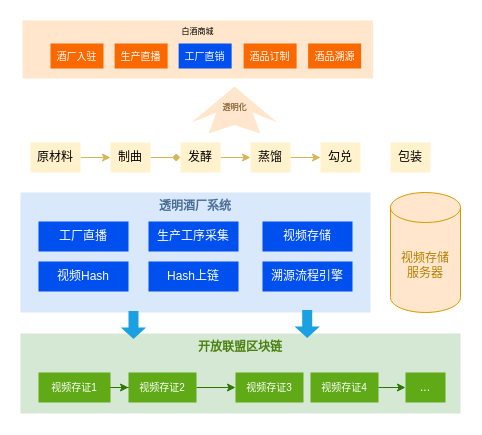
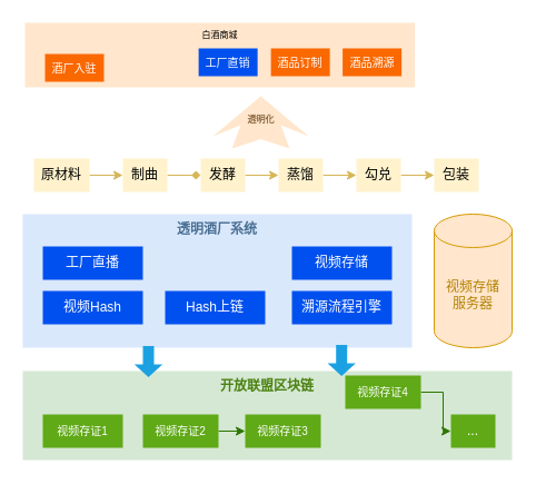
  <mxCell id="0" />
  <mxCell id="1" parent="0" />
  <mxCell id="2" value="开放联盟区块链" style="rounded=0;whiteSpace=wrap;html=1;verticalAlign=top;fillColor=#d5e8d4;strokeColor=none;fontColor=#4B8211;fontStyle=1" vertex="1" parent="1"><mxGeometry x="20" y="333" width="440" height="80" as="geometry" /></mxCell>
  <mxCell id="3" value="透明酒厂系统" style="rounded=0;whiteSpace=wrap;html=1;verticalAlign=top;fillColor=#dae8fc;strokeColor=none;fontColor=#4A6F94;fontStyle=1" vertex="1" parent="1"><mxGeometry x="20" y="192" width="350" height="120" as="geometry" /></mxCell>
  <mxCell id="4" value="视频存储&lt;div&gt;服务器&lt;/div&gt;" style="shape=cylinder3;whiteSpace=wrap;html=1;boundedLbl=1;backgroundOutline=1;size=15;fillColor=#ffe6cc;strokeColor=#d79b00;fontColor=#B38002;" vertex="1" parent="1"><mxGeometry x="390" y="192" width="70" height="120" as="geometry" /></mxCell>
  <mxCell id="5" value="工厂直播" style="rounded=0;whiteSpace=wrap;html=1;fillColor=#0050ef;strokeColor=none;fontColor=#ffffff;" vertex="1" parent="1"><mxGeometry x="38" y="221" width="90" height="30" as="geometry" /></mxCell>
- <mxCell id="6" value="生产工序采集" style="rounded=0;whiteSpace=wrap;html=1;fillColor=#0050ef;strokeColor=none;fontColor=#ffffff;" vertex="1" parent="1"><mxGeometry x="148" y="221" width="90" height="30" as="geometry" /></mxCell>
  <mxCell id="7" value="视频存储" style="rounded=0;whiteSpace=wrap;html=1;fillColor=#0050ef;strokeColor=none;fontColor=#ffffff;" vertex="1" parent="1"><mxGeometry x="262" y="221" width="90" height="30" as="geometry" /></mxCell>
  <mxCell id="8" value="Hash上链" style="rounded=0;whiteSpace=wrap;html=1;fillColor=#0050ef;strokeColor=none;fontColor=#ffffff;" vertex="1" parent="1"><mxGeometry x="148" y="261" width="90" height="30" as="geometry" /></mxCell>
  <mxCell id="9" value="溯源流程引擎" style="rounded=0;whiteSpace=wrap;html=1;fillColor=#0050ef;strokeColor=none;fontColor=#ffffff;" vertex="1" parent="1"><mxGeometry x="262" y="261" width="90" height="30" as="geometry" /></mxCell>
  <mxCell id="10" value="视频Hash" style="rounded=0;whiteSpace=wrap;html=1;fillColor=#0050ef;strokeColor=none;fontColor=#ffffff;" vertex="1" parent="1"><mxGeometry x="38" y="261" width="90" height="30" as="geometry" /></mxCell>
- <mxCell id="11" style="edgeStyle=orthogonalEdgeStyle;rounded=0;orthogonalLoop=1;jettySize=auto;html=1;fillColor=#60a917;strokeColor=#2D7600;" edge="1" parent="1" source="12" target="14"><mxGeometry relative="1" as="geometry" /></mxCell>
  <mxCell id="12" value="视频存证1" style="rounded=0;whiteSpace=wrap;html=1;fillColor=#60a917;strokeColor=none;fontColor=#ffffff;fontSize=10;" vertex="1" parent="1"><mxGeometry x="38" y="372" width="72" height="30" as="geometry" /></mxCell>
  <mxCell id="13" style="edgeStyle=orthogonalEdgeStyle;rounded=0;orthogonalLoop=1;jettySize=auto;html=1;fillColor=#60a917;strokeColor=#2D7600;" edge="1" parent="1" source="14" target="15"><mxGeometry relative="1" as="geometry" /></mxCell>
  <mxCell id="14" value="视频存证2" style="rounded=0;whiteSpace=wrap;html=1;fillColor=#60a917;strokeColor=none;fontColor=#ffffff;fontSize=10;" vertex="1" parent="1"><mxGeometry x="128" y="372" width="68" height="30" as="geometry" /></mxCell>
- <mxCell id="15" value="视频存证3" style="rounded=0;whiteSpace=wrap;html=1;fillColor=#60a917;strokeColor=none;fontColor=#ffffff;fontSize=10;" vertex="1" parent="1"><mxGeometry x="235" y="372" width="68" height="30" as="geometry" /></mxCell>
+ <mxCell id="15" value="视频存证3" style="rounded=0;whiteSpace=wrap;html=1;fillColor=#60a917;strokeColor=none;fontColor=#ffffff;fontSize=10;" vertex="1" parent="1"><mxGeometry x="220" y="372" width="68" height="30" as="geometry" /></mxCell>
  <mxCell id="16" style="edgeStyle=orthogonalEdgeStyle;rounded=0;orthogonalLoop=1;jettySize=auto;html=1;entryX=0;entryY=0.5;entryDx=0;entryDy=0;fillColor=#60a917;strokeColor=#2D7600;" edge="1" parent="1" source="17" target="18"><mxGeometry relative="1" as="geometry" /></mxCell>
- <mxCell id="17" value="视频存证4" style="rounded=0;whiteSpace=wrap;html=1;fillColor=#60a917;strokeColor=none;fontColor=#ffffff;fontSize=10;" vertex="1" parent="1"><mxGeometry x="310" y="372" width="68" height="30" as="geometry" /></mxCell>
+ <mxCell id="17" value="视频存证4" style="rounded=0;whiteSpace=wrap;html=1;fillColor=#60a917;strokeColor=none;fontColor=#ffffff;fontSize=10;" vertex="1" parent="1"><mxGeometry x="310" y="337" width="68" height="30" as="geometry" /></mxCell>
  <mxCell id="18" value="..." style="rounded=0;whiteSpace=wrap;html=1;fillColor=#60a917;strokeColor=none;fontColor=#ffffff;" vertex="1" parent="1"><mxGeometry x="405" y="372" width="40" height="30" as="geometry" /></mxCell>
  <mxCell id="19" value="" style="edgeStyle=orthogonalEdgeStyle;rounded=0;orthogonalLoop=1;jettySize=auto;html=1;fillColor=#fff2cc;strokeColor=#d6b656;" edge="1" parent="1" source="20" target="22"><mxGeometry relative="1" as="geometry" /></mxCell>
  <mxCell id="20" value="原材料" style="rounded=0;whiteSpace=wrap;html=1;fillColor=#fff2cc;strokeColor=none;" vertex="1" parent="1"><mxGeometry x="30" y="142" width="50" height="30" as="geometry" /></mxCell>
  <mxCell id="21" value="" style="edgeStyle=orthogonalEdgeStyle;rounded=0;orthogonalLoop=1;jettySize=auto;html=1;fillColor=#fff2cc;strokeColor=#d6b656;endArrow=diamond;" edge="1" parent="1" source="22" target="24"><mxGeometry relative="1" as="geometry" /></mxCell>
  <mxCell id="22" value="制曲" style="rounded=0;whiteSpace=wrap;html=1;fillColor=#fff2cc;strokeColor=none;" vertex="1" parent="1"><mxGeometry x="110" y="142" width="40" height="30" as="geometry" /></mxCell>
  <mxCell id="23" value="" style="edgeStyle=orthogonalEdgeStyle;rounded=0;orthogonalLoop=1;jettySize=auto;html=1;fillColor=#fff2cc;strokeColor=#d6b656;" edge="1" parent="1" source="24" target="26"><mxGeometry relative="1" as="geometry" /></mxCell>
  <mxCell id="24" value="发酵" style="rounded=0;whiteSpace=wrap;html=1;fillColor=#fff2cc;strokeColor=none;" vertex="1" parent="1"><mxGeometry x="180" y="142" width="40" height="30" as="geometry" /></mxCell>
  <mxCell id="25" value="" style="edgeStyle=orthogonalEdgeStyle;rounded=0;orthogonalLoop=1;jettySize=auto;html=1;fillColor=#fff2cc;strokeColor=#d6b656;" edge="1" parent="1" source="26" target="28"><mxGeometry relative="1" as="geometry" /></mxCell>
  <mxCell id="26" value="蒸馏" style="rounded=0;whiteSpace=wrap;html=1;fillColor=#fff2cc;strokeColor=none;" vertex="1" parent="1"><mxGeometry x="250" y="142" width="40" height="30" as="geometry" /></mxCell>
+ <mxCell id="27" style="edgeStyle=orthogonalEdgeStyle;rounded=0;orthogonalLoop=1;jettySize=auto;html=1;fillColor=#fff2cc;strokeColor=#d6b656;" edge="1" parent="1" source="28" target="29"><mxGeometry relative="1" as="geometry" /></mxCell>
  <mxCell id="28" value="勾兑" style="rounded=0;whiteSpace=wrap;html=1;fillColor=#fff2cc;strokeColor=none;" vertex="1" parent="1"><mxGeometry x="320" y="142" width="40" height="30" as="geometry" /></mxCell>
  <mxCell id="29" value="包装" style="rounded=0;whiteSpace=wrap;html=1;fillColor=#fff2cc;strokeColor=none;" vertex="1" parent="1"><mxGeometry x="390" y="142" width="40" height="30" as="geometry" /></mxCell>
  <mxCell id="30" value="" style="shape=flexArrow;endArrow=classic;html=1;rounded=0;strokeWidth=1;endWidth=14.286;endSize=3.509;fillColor=#1ba1e2;strokeColor=none;" edge="1" parent="1"><mxGeometry width="50" height="50" relative="1" as="geometry"><mxPoint x="133" y="310" as="sourcePoint" /><mxPoint x="133" y="339" as="targetPoint" /></mxGeometry></mxCell>
  <mxCell id="31" value="" style="shape=flexArrow;endArrow=classic;html=1;rounded=0;strokeWidth=1;endWidth=14.286;endSize=3.509;fillColor=#1ba1e2;strokeColor=none;" edge="1" parent="1"><mxGeometry width="50" height="50" relative="1" as="geometry"><mxPoint x="306.71" y="309" as="sourcePoint" /><mxPoint x="306.71" y="338" as="targetPoint" /></mxGeometry></mxCell>
  <mxCell id="32" value="" style="html=1;shadow=0;dashed=0;align=center;verticalAlign=middle;shape=mxgraph.arrows2.stylisedArrow;dy=0.58;dx=25.99;notch=8.44;feather=0.4;rotation=-90;fillColor=#ffe6cc;strokeColor=none;" vertex="1" parent="1"><mxGeometry x="210.5" y="66.5" width="47" height="86" as="geometry" /></mxCell>
  <mxCell id="33" value="白酒商城" style="rounded=0;whiteSpace=wrap;html=1;verticalAlign=top;fontSize=8;fillColor=#ffe6cc;strokeColor=none;" vertex="1" parent="1"><mxGeometry x="22" y="20" width="350.63" height="58" as="geometry" /></mxCell>
- <mxCell id="34" value="生产直播" style="rounded=0;whiteSpace=wrap;html=1;fontSize=10;fillColor=#fa6800;fontColor=#FFFFFF;strokeColor=none;" vertex="1" parent="1"><mxGeometry x="114.13" y="43" width="53" height="25" as="geometry" /></mxCell>
  <mxCell id="35" value="工厂直销" style="rounded=0;whiteSpace=wrap;html=1;fontSize=10;fillColor=#0050ef;fontColor=#FFFFFF;strokeColor=none;" vertex="1" parent="1"><mxGeometry x="178.13" y="43" width="53" height="25" as="geometry" /></mxCell>
  <mxCell id="36" value="酒品订制" style="rounded=0;whiteSpace=wrap;html=1;fontSize=10;fillColor=#fa6800;fontColor=#FFFFFF;strokeColor=none;" vertex="1" parent="1"><mxGeometry x="243.13" y="43" width="53" height="25" as="geometry" /></mxCell>
  <mxCell id="37" value="酒品溯源" style="rounded=0;whiteSpace=wrap;html=1;fontSize=10;fillColor=#fa6800;fontColor=#FFFFFF;strokeColor=none;" vertex="1" parent="1"><mxGeometry x="307.63" y="43" width="53" height="25" as="geometry" /></mxCell>
  <mxCell id="38" value="透明化" style="text;html=1;align=center;verticalAlign=middle;resizable=0;points=[];autosize=1;strokeColor=none;fillColor=none;fontSize=8;fontColor=#8C6A42;fontStyle=1" vertex="1" parent="1"><mxGeometry x="213" y="96" width="42" height="22" as="geometry" /></mxCell>
- <mxCell id="39" value="酒厂入驻" style="rounded=0;whiteSpace=wrap;html=1;fontSize=10;fillColor=#fa6800;fontColor=#FFFFFF;strokeColor=none;" vertex="1" parent="1"><mxGeometry x="50" y="43" width="53" height="25" as="geometry" /></mxCell>
+ <mxCell id="39" value="酒厂入驻" style="rounded=0;whiteSpace=wrap;html=1;fontSize=10;fillColor=#fa6800;fontColor=#FFFFFF;strokeColor=none;" vertex="1" parent="1"><mxGeometry x="40" y="48" width="53" height="25" as="geometry" /></mxCell>
